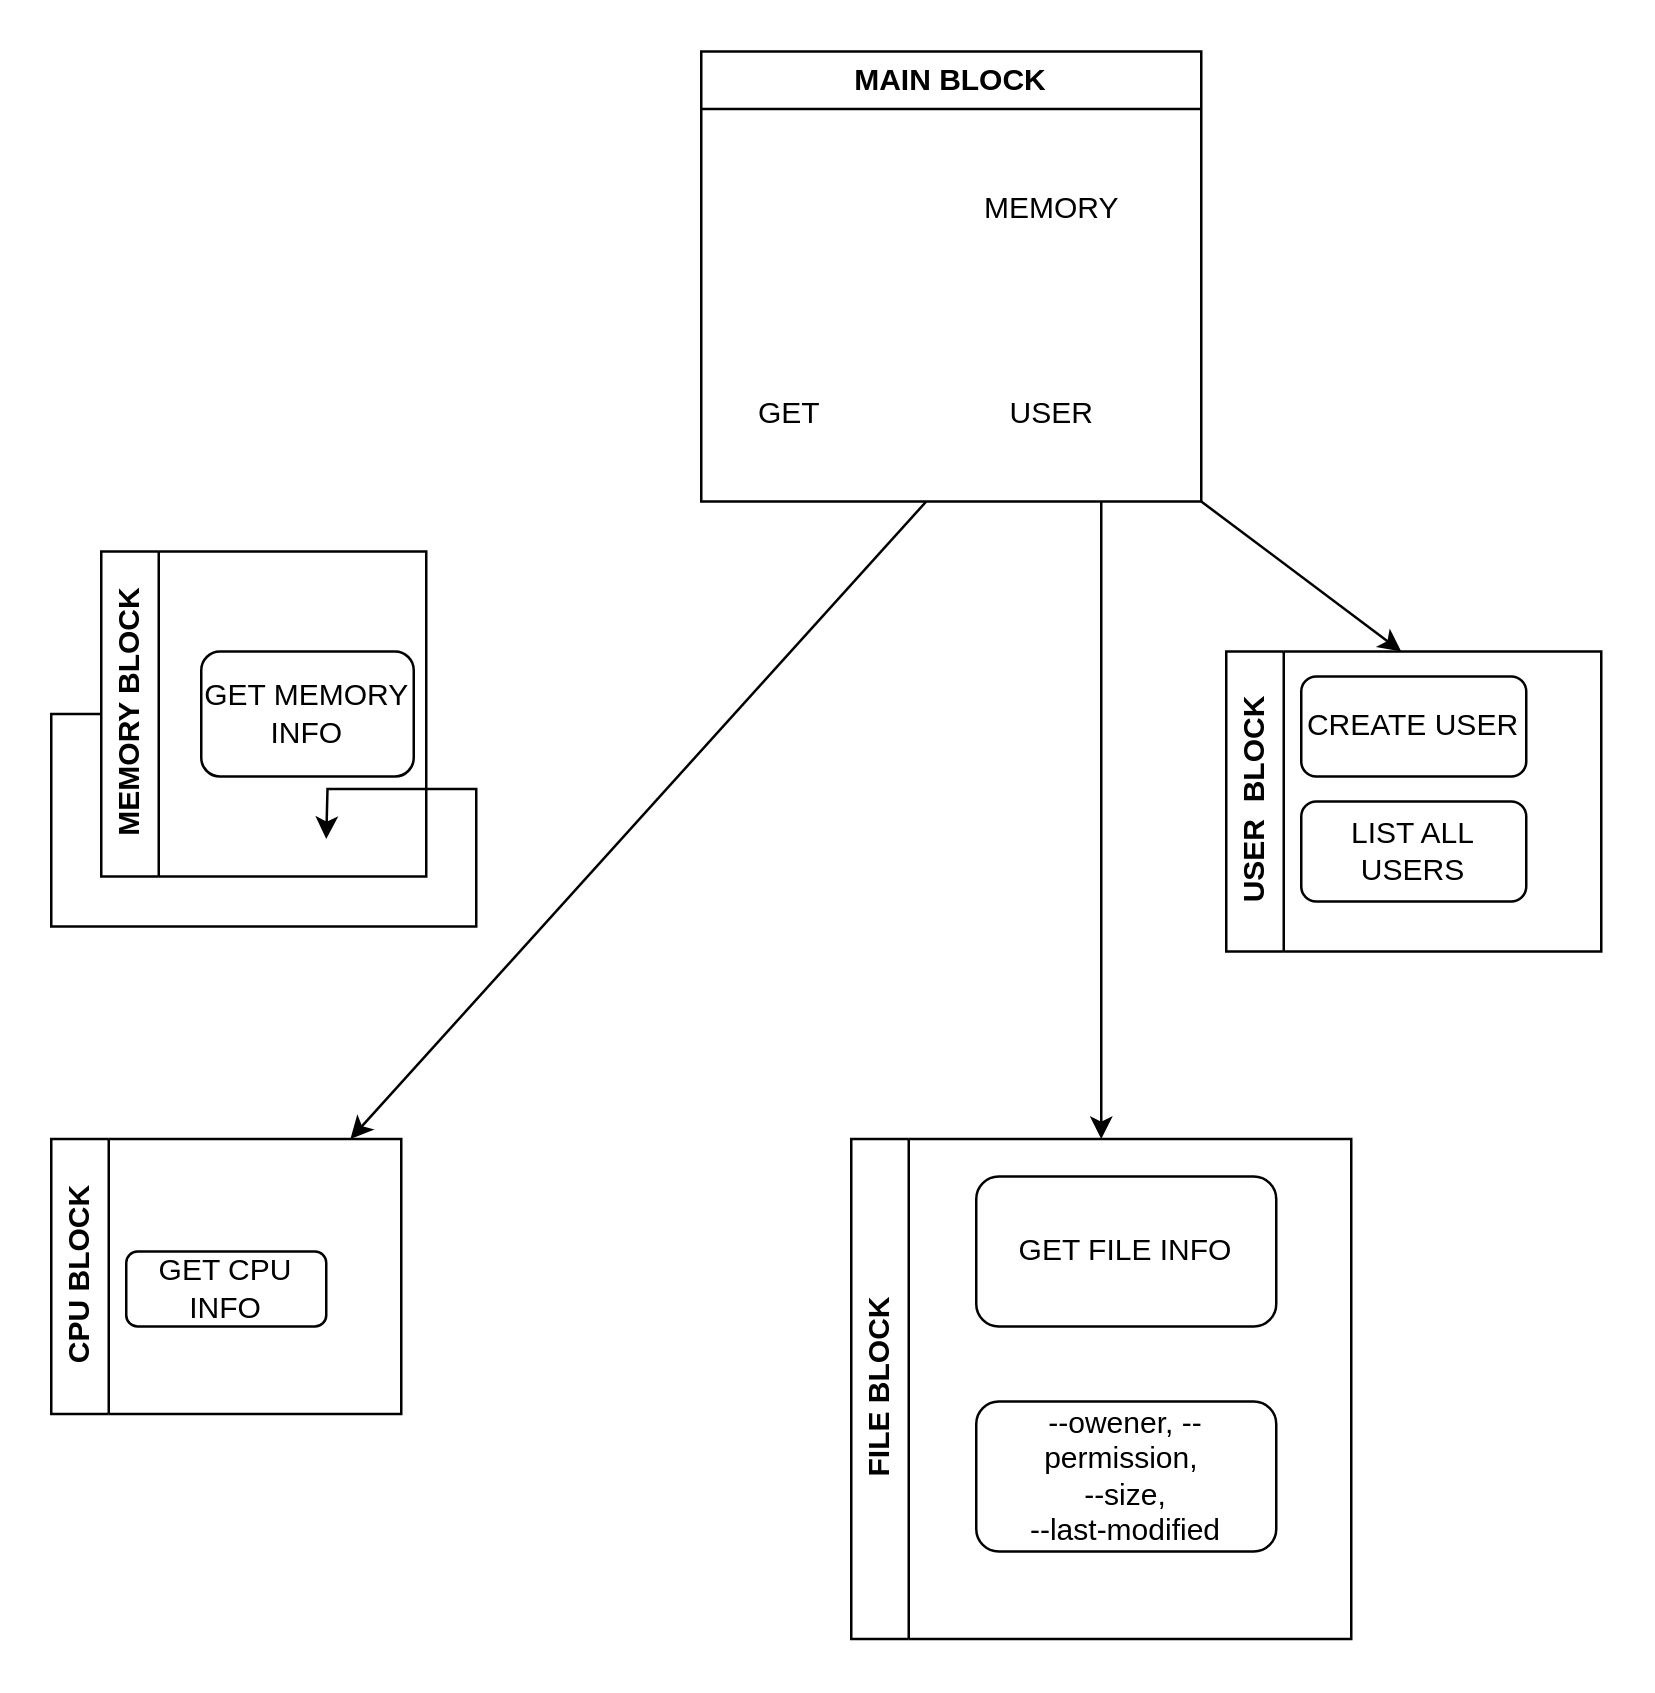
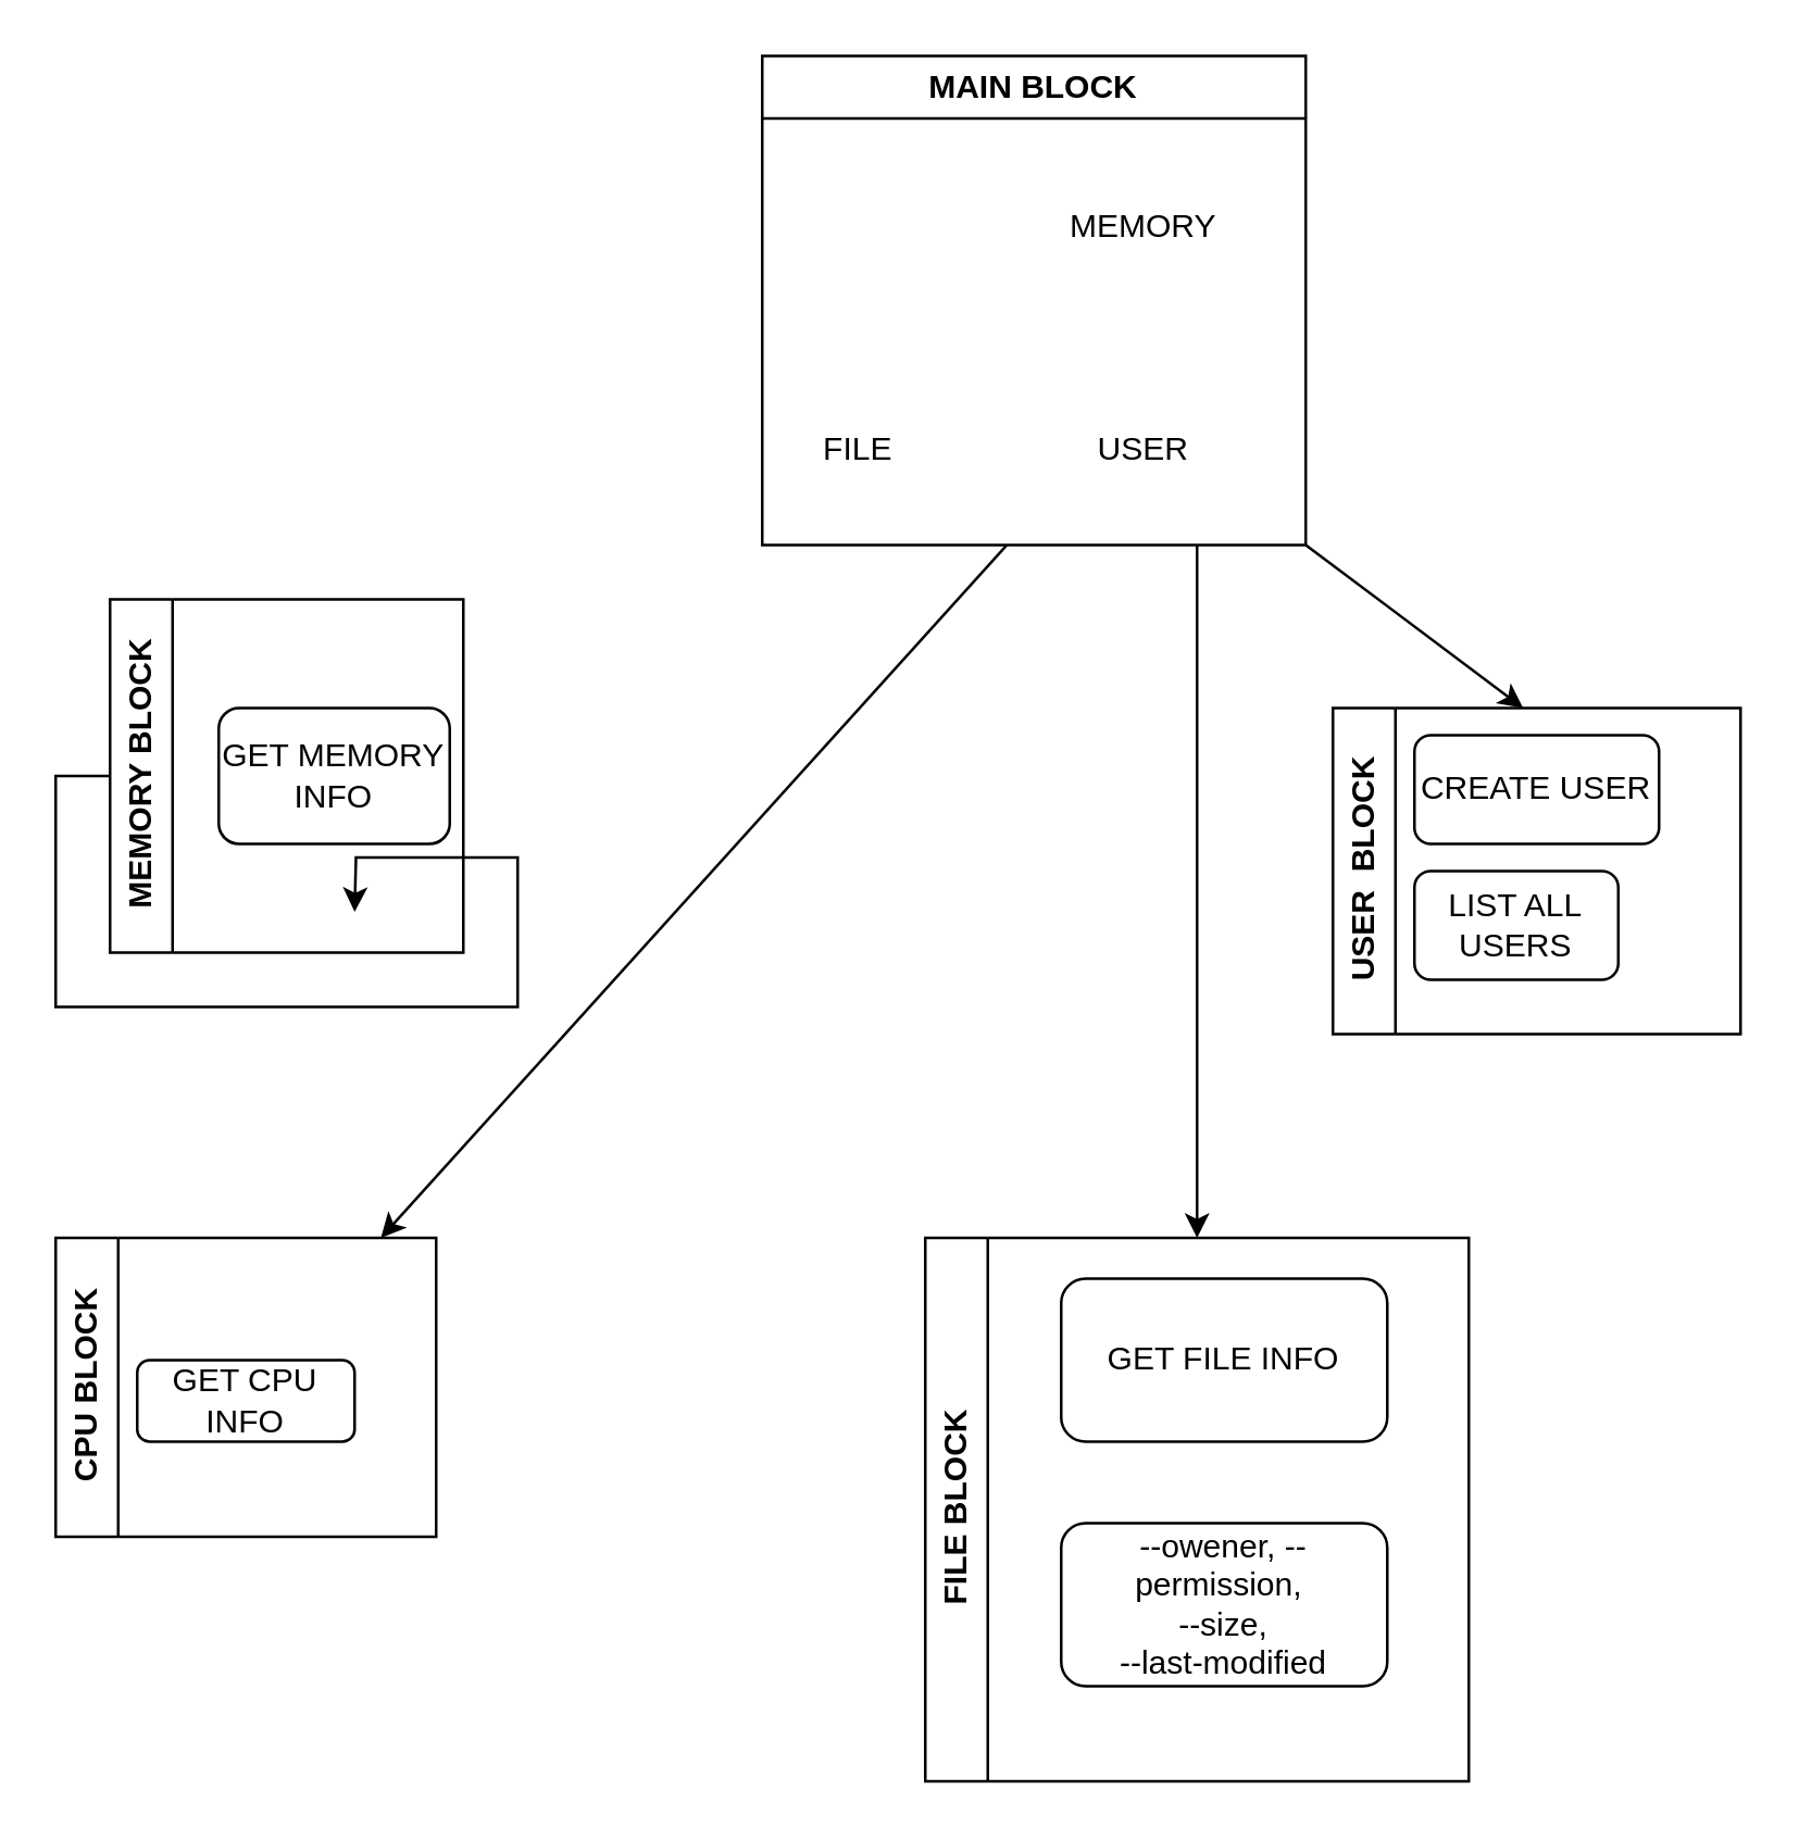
  <mxCell id="0" />
  <mxCell id="1" parent="0" />
  <mxCell id="2" value="MAIN BLOCK" style="swimlane;whiteSpace=wrap;html=1;" vertex="1" parent="1"><mxGeometry x="280" y="20" width="200" height="180" as="geometry" /></mxCell>
  <mxCell id="3" value="USER" style="text;html=1;align=center;verticalAlign=middle;resizable=0;points=[];autosize=1;strokeColor=none;fillColor=none;" vertex="1" parent="2"><mxGeometry x="110" y="130" width="60" height="30" as="geometry" /></mxCell>
- <mxCell id="4" value="GET" style="text;html=1;align=center;verticalAlign=middle;resizable=0;points=[];autosize=1;strokeColor=none;fillColor=none;" vertex="1" parent="2"><mxGeometry x="10" y="130" width="50" height="30" as="geometry" /></mxCell>
+ <mxCell id="4" value="FILE" style="text;html=1;align=center;verticalAlign=middle;resizable=0;points=[];autosize=1;strokeColor=none;fillColor=none;" vertex="1" parent="2"><mxGeometry x="10" y="130" width="50" height="30" as="geometry" /></mxCell>
  <mxCell id="5" value="MEMORY" style="text;html=1;align=center;verticalAlign=middle;resizable=0;points=[];autosize=1;strokeColor=none;fillColor=none;" vertex="1" parent="1"><mxGeometry x="380" y="68" width="80" height="30" as="geometry" /></mxCell>
  <mxCell id="6" value="" style="endArrow=classic;html=1;rounded=0;exitX=1;exitY=1;exitDx=0;exitDy=0;" edge="1" parent="1" source="2"><mxGeometry width="50" height="50" relative="1" as="geometry"><mxPoint x="390" y="380" as="sourcePoint" /><mxPoint x="560" y="260" as="targetPoint" /></mxGeometry></mxCell>
  <mxCell id="7" value="" style="endArrow=classic;html=1;rounded=0;" edge="1" parent="1" target="8"><mxGeometry width="50" height="50" relative="1" as="geometry"><mxPoint x="370" y="200" as="sourcePoint" /><mxPoint x="370" y="380" as="targetPoint" /></mxGeometry></mxCell>
  <mxCell id="8" value="CPU BLOCK" style="swimlane;horizontal=0;whiteSpace=wrap;html=1;" vertex="1" parent="1"><mxGeometry x="20" y="455" width="140" height="110" as="geometry" /></mxCell>
  <mxCell id="9" value="GET CPU INFO" style="rounded=1;whiteSpace=wrap;html=1;" vertex="1" parent="8"><mxGeometry x="30" y="45" width="80" height="30" as="geometry" /></mxCell>
  <mxCell id="10" style="edgeStyle=orthogonalEdgeStyle;rounded=0;orthogonalLoop=1;jettySize=auto;html=1;exitX=0;exitY=0.5;exitDx=0;exitDy=0;" edge="1" parent="1" source="11"><mxGeometry relative="1" as="geometry"><mxPoint x="130" y="335" as="targetPoint" /></mxGeometry></mxCell>
  <mxCell id="11" value="MEMORY BLOCK" style="swimlane;horizontal=0;whiteSpace=wrap;html=1;" vertex="1" parent="1"><mxGeometry x="40" y="220" width="130" height="130" as="geometry" /></mxCell>
  <mxCell id="12" value="GET MEMORY INFO" style="rounded=1;whiteSpace=wrap;html=1;" vertex="1" parent="11"><mxGeometry x="40" y="40" width="85" height="50" as="geometry" /></mxCell>
  <mxCell id="13" value="USER&amp;nbsp; BLOCK" style="swimlane;horizontal=0;whiteSpace=wrap;html=1;" vertex="1" parent="1"><mxGeometry x="490" y="260" width="150" height="120" as="geometry" /></mxCell>
  <mxCell id="14" value="CREATE USER" style="rounded=1;whiteSpace=wrap;html=1;" vertex="1" parent="13"><mxGeometry x="30" y="10" width="90" height="40" as="geometry" /></mxCell>
- <mxCell id="15" value="LIST ALL USERS" style="rounded=1;whiteSpace=wrap;html=1;" vertex="1" parent="13"><mxGeometry x="30" y="60" width="90" height="40" as="geometry" /></mxCell>
+ <mxCell id="15" value="LIST ALL USERS" style="rounded=1;whiteSpace=wrap;html=1;" vertex="1" parent="13"><mxGeometry x="30" y="60" width="75" height="40" as="geometry" /></mxCell>
  <mxCell id="16" value="" style="endArrow=classic;html=1;rounded=0;" edge="1" parent="1" target="17"><mxGeometry width="50" height="50" relative="1" as="geometry"><mxPoint x="440" y="200" as="sourcePoint" /><mxPoint x="440" y="500" as="targetPoint" /></mxGeometry></mxCell>
  <mxCell id="17" value="FILE BLOCK" style="swimlane;horizontal=0;whiteSpace=wrap;html=1;" vertex="1" parent="1"><mxGeometry x="340" y="455" width="200" height="200" as="geometry" /></mxCell>
  <mxCell id="18" value="GET FILE INFO" style="rounded=1;whiteSpace=wrap;html=1;" vertex="1" parent="17"><mxGeometry x="50" y="15" width="120" height="60" as="geometry" /></mxCell>
  <mxCell id="19" value="--owener, --permission,&amp;nbsp;&lt;br&gt;--size,&lt;br&gt;--last-modified" style="rounded=1;whiteSpace=wrap;html=1;" vertex="1" parent="17"><mxGeometry x="50" y="105" width="120" height="60" as="geometry" /></mxCell>
